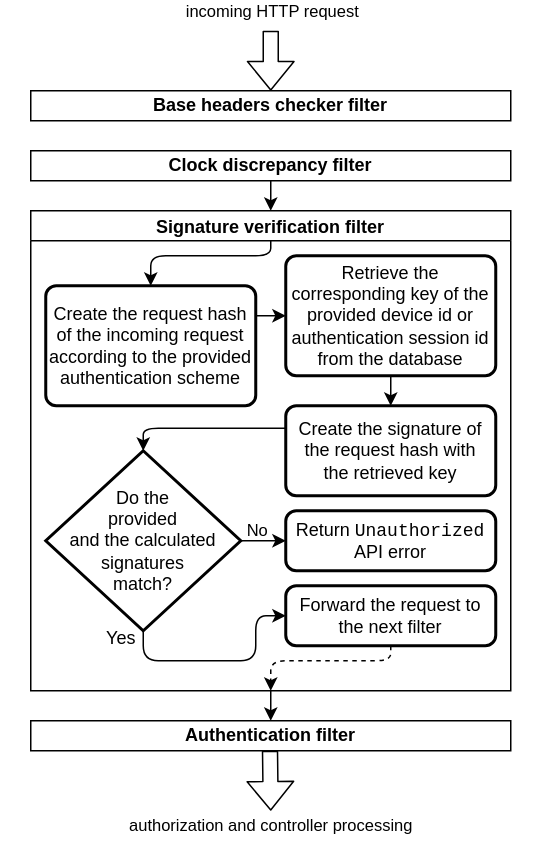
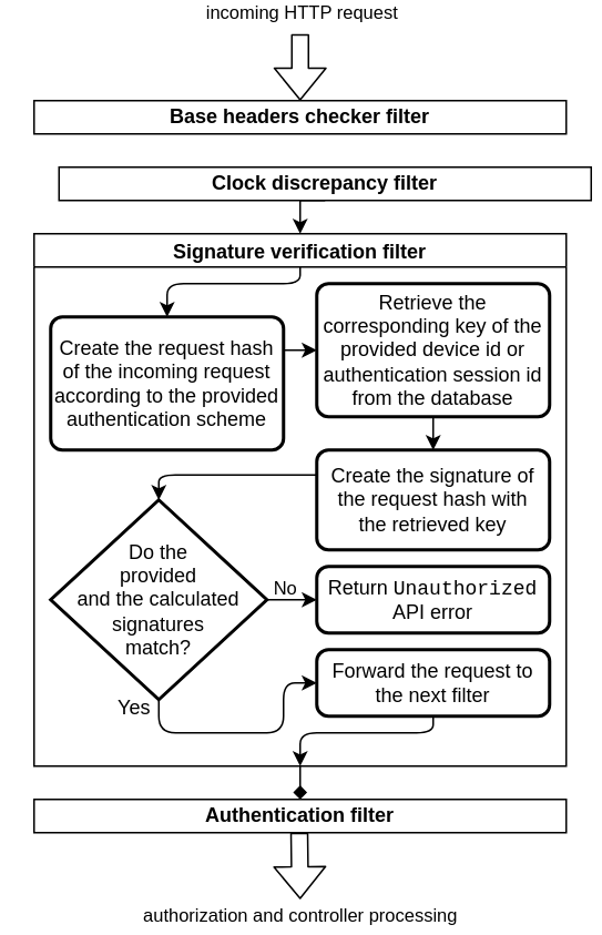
  <mxCell id="0" />
  <mxCell id="1" parent="0" />
  <mxCell id="2" value="&lt;b&gt;Base headers checker filter&lt;/b&gt;" style="rounded=0;whiteSpace=wrap;html=1;" parent="1" vertex="1"><mxGeometry x="20" y="60" width="320" height="20" as="geometry" /></mxCell>
  <mxCell id="3" style="edgeStyle=orthogonalEdgeStyle;rounded=0;orthogonalLoop=1;jettySize=auto;html=1;exitX=0.5;exitY=1;exitDx=0;exitDy=0;entryX=0.5;entryY=0;entryDx=0;entryDy=0;" edge="1" parent="1" source="4" target="11"><mxGeometry relative="1" as="geometry" /></mxCell>
- <mxCell id="4" value="&lt;b&gt;Clock discrepancy filter&lt;/b&gt;" style="rounded=0;whiteSpace=wrap;html=1;" parent="1" vertex="1"><mxGeometry x="20" y="100" width="320" height="20" as="geometry" /></mxCell>
+ <mxCell id="4" value="&lt;b&gt;Clock discrepancy filter&lt;/b&gt;" style="rounded=0;whiteSpace=wrap;html=1;" parent="1" vertex="1"><mxGeometry x="35" y="100" width="320" height="20" as="geometry" /></mxCell>
  <mxCell id="5" value="&lt;b&gt;Authentication filter&lt;/b&gt;" style="rounded=0;whiteSpace=wrap;html=1;" parent="1" vertex="1"><mxGeometry x="20" y="480" width="320" height="20" as="geometry" /></mxCell>
  <mxCell id="6" value="" style="shape=flexArrow;endArrow=classic;html=1;entryX=0.5;entryY=0;entryDx=0;entryDy=0;" parent="1" edge="1"><mxGeometry width="50" height="50" relative="1" as="geometry"><mxPoint x="180" y="20" as="sourcePoint" /><mxPoint x="180" y="60" as="targetPoint" /></mxGeometry></mxCell>
  <mxCell id="7" value="incoming HTTP request" style="edgeLabel;html=1;align=center;verticalAlign=middle;resizable=0;points=[];" parent="6" vertex="1" connectable="0"><mxGeometry x="-0.6" y="1" relative="1" as="geometry"><mxPoint x="-1" y="-22" as="offset" /></mxGeometry></mxCell>
  <mxCell id="8" value="" style="shape=flexArrow;endArrow=classic;html=1;" parent="1" edge="1"><mxGeometry width="50" height="50" relative="1" as="geometry"><mxPoint x="179.5" y="500" as="sourcePoint" /><mxPoint x="180" y="540" as="targetPoint" /></mxGeometry></mxCell>
  <mxCell id="9" value="authorization and controller processing" style="edgeLabel;html=1;align=center;verticalAlign=middle;resizable=0;points=[];" parent="8" vertex="1" connectable="0"><mxGeometry x="-0.6" y="1" relative="1" as="geometry"><mxPoint x="-0.6" y="42.01" as="offset" /></mxGeometry></mxCell>
- <mxCell id="10" style="edgeStyle=orthogonalEdgeStyle;rounded=1;orthogonalLoop=1;jettySize=auto;html=1;exitX=0.5;exitY=1;exitDx=0;exitDy=0;entryX=0.5;entryY=0;entryDx=0;entryDy=0;" edge="1" parent="1" source="11" target="5"><mxGeometry relative="1" as="geometry" /></mxCell>
+ <mxCell id="10" style="edgeStyle=orthogonalEdgeStyle;rounded=1;orthogonalLoop=1;jettySize=auto;html=1;exitX=0.5;exitY=1;exitDx=0;exitDy=0;entryX=0.5;entryY=0;entryDx=0;entryDy=0;endArrow=diamond;" edge="1" parent="1" source="11" target="5"><mxGeometry relative="1" as="geometry" /></mxCell>
  <mxCell id="11" value="Signature verification filter" style="swimlane;startSize=20;" parent="1" vertex="1"><mxGeometry x="20" y="140" width="320" height="320" as="geometry" /></mxCell>
  <mxCell id="12" style="edgeStyle=orthogonalEdgeStyle;rounded=1;orthogonalLoop=1;jettySize=auto;html=1;exitX=1;exitY=0.25;exitDx=0;exitDy=0;entryX=0;entryY=0.5;entryDx=0;entryDy=0;" edge="1" parent="11" source="13" target="16"><mxGeometry relative="1" as="geometry" /></mxCell>
  <mxCell id="13" value="Create the request hash&lt;br&gt;of the incoming request according to the provided authentication scheme" style="rounded=1;whiteSpace=wrap;html=1;absoluteArcSize=1;arcSize=14;strokeWidth=2;" vertex="1" parent="11"><mxGeometry x="10" y="50" width="140" height="80" as="geometry" /></mxCell>
  <mxCell id="14" style="edgeStyle=orthogonalEdgeStyle;rounded=1;orthogonalLoop=1;jettySize=auto;html=1;entryX=0.5;entryY=0;entryDx=0;entryDy=0;" edge="1" parent="11" target="13"><mxGeometry relative="1" as="geometry"><mxPoint x="160" y="20" as="sourcePoint" /><Array as="points"><mxPoint x="160" y="30" /><mxPoint x="80" y="30" /></Array></mxGeometry></mxCell>
  <mxCell id="15" style="edgeStyle=orthogonalEdgeStyle;rounded=1;orthogonalLoop=1;jettySize=auto;html=1;exitX=0.5;exitY=1;exitDx=0;exitDy=0;entryX=0.5;entryY=0;entryDx=0;entryDy=0;" edge="1" parent="11" source="16" target="18"><mxGeometry relative="1" as="geometry" /></mxCell>
  <mxCell id="16" value="Retrieve the corresponding key of the provided device id or authentication session id&lt;br&gt;from the database" style="rounded=1;whiteSpace=wrap;html=1;absoluteArcSize=1;arcSize=14;strokeWidth=2;spacingLeft=2;spacingRight=2;" vertex="1" parent="11"><mxGeometry x="170" y="30" width="140" height="80" as="geometry" /></mxCell>
  <mxCell id="17" style="edgeStyle=orthogonalEdgeStyle;rounded=1;orthogonalLoop=1;jettySize=auto;html=1;exitX=0;exitY=0.25;exitDx=0;exitDy=0;entryX=0.5;entryY=0;entryDx=0;entryDy=0;entryPerimeter=0;" edge="1" parent="11" source="18" target="22"><mxGeometry relative="1" as="geometry"><Array as="points"><mxPoint x="75" y="145" /></Array></mxGeometry></mxCell>
  <mxCell id="18" value="Create the signature of the request hash with the retrieved key" style="rounded=1;whiteSpace=wrap;html=1;absoluteArcSize=1;arcSize=14;strokeWidth=2;spacingLeft=2;spacingRight=2;" vertex="1" parent="11"><mxGeometry x="170" y="130" width="140" height="60" as="geometry" /></mxCell>
  <mxCell id="19" style="edgeStyle=orthogonalEdgeStyle;rounded=1;orthogonalLoop=1;jettySize=auto;html=1;exitX=0.5;exitY=1;exitDx=0;exitDy=0;exitPerimeter=0;entryX=0;entryY=0.5;entryDx=0;entryDy=0;" edge="1" parent="11" source="22" target="25"><mxGeometry relative="1" as="geometry"><Array as="points"><mxPoint x="75" y="300" /><mxPoint x="150" y="300" /><mxPoint x="150" y="270" /></Array></mxGeometry></mxCell>
  <mxCell id="20" style="edgeStyle=orthogonalEdgeStyle;rounded=1;orthogonalLoop=1;jettySize=auto;html=1;exitX=1;exitY=0.5;exitDx=0;exitDy=0;exitPerimeter=0;entryX=0;entryY=0.5;entryDx=0;entryDy=0;" edge="1" parent="11" source="22" target="23"><mxGeometry relative="1" as="geometry" /></mxCell>
  <mxCell id="21" value="No" style="edgeLabel;html=1;align=center;verticalAlign=middle;resizable=0;points=[];" vertex="1" connectable="0" parent="20"><mxGeometry x="-0.678" y="-2" relative="1" as="geometry"><mxPoint x="5" y="-10" as="offset" /></mxGeometry></mxCell>
  <mxCell id="22" value="Do the&lt;br&gt;provided&lt;br&gt;and the calculated signatures&lt;br&gt;match?" style="strokeWidth=2;html=1;shape=mxgraph.flowchart.decision;whiteSpace=wrap;" vertex="1" parent="11"><mxGeometry x="10" y="160" width="130" height="120" as="geometry" /></mxCell>
  <mxCell id="23" value="Return &lt;font face=&quot;Courier New&quot;&gt;Unauthorized&lt;/font&gt; API error" style="rounded=1;whiteSpace=wrap;html=1;absoluteArcSize=1;arcSize=14;strokeWidth=2;" vertex="1" parent="11"><mxGeometry x="170" y="200" width="140" height="40" as="geometry" /></mxCell>
- <mxCell id="24" style="edgeStyle=orthogonalEdgeStyle;rounded=1;orthogonalLoop=1;jettySize=auto;html=1;exitX=0.5;exitY=1;exitDx=0;exitDy=0;entryX=0.5;entryY=1;entryDx=0;entryDy=0;dashed=1;" edge="1" parent="11" source="25" target="11"><mxGeometry relative="1" as="geometry"><Array as="points"><mxPoint x="240" y="300" /><mxPoint x="160" y="300" /></Array></mxGeometry></mxCell>
+ <mxCell id="24" style="edgeStyle=orthogonalEdgeStyle;rounded=1;orthogonalLoop=1;jettySize=auto;html=1;exitX=0.5;exitY=1;exitDx=0;exitDy=0;entryX=0.5;entryY=1;entryDx=0;entryDy=0;" edge="1" parent="11" source="25" target="11"><mxGeometry relative="1" as="geometry"><Array as="points"><mxPoint x="240" y="300" /><mxPoint x="160" y="300" /></Array></mxGeometry></mxCell>
  <mxCell id="25" value="Forward the request to the next filter" style="rounded=1;whiteSpace=wrap;html=1;absoluteArcSize=1;arcSize=14;strokeWidth=2;" vertex="1" parent="11"><mxGeometry x="170" y="250" width="140" height="40" as="geometry" /></mxCell>
  <mxCell id="26" value="Yes" style="text;html=1;align=center;verticalAlign=middle;resizable=0;points=[];autosize=1;" vertex="1" parent="11"><mxGeometry x="40" y="275" width="40" height="20" as="geometry" /></mxCell>
